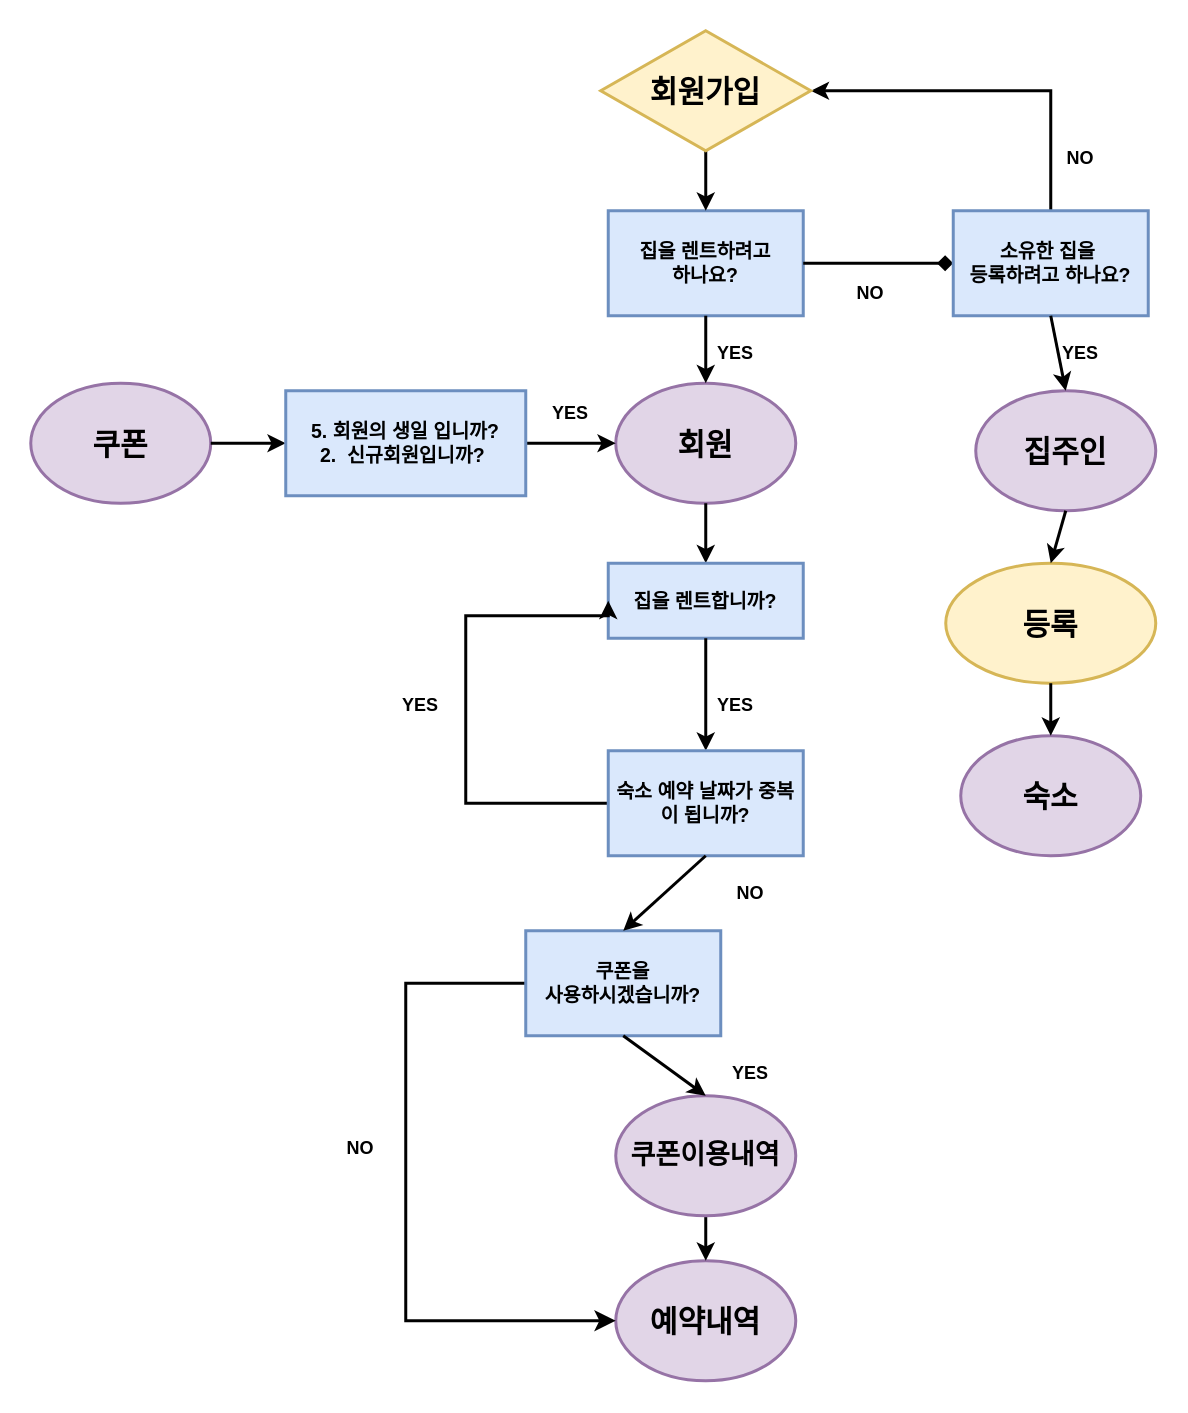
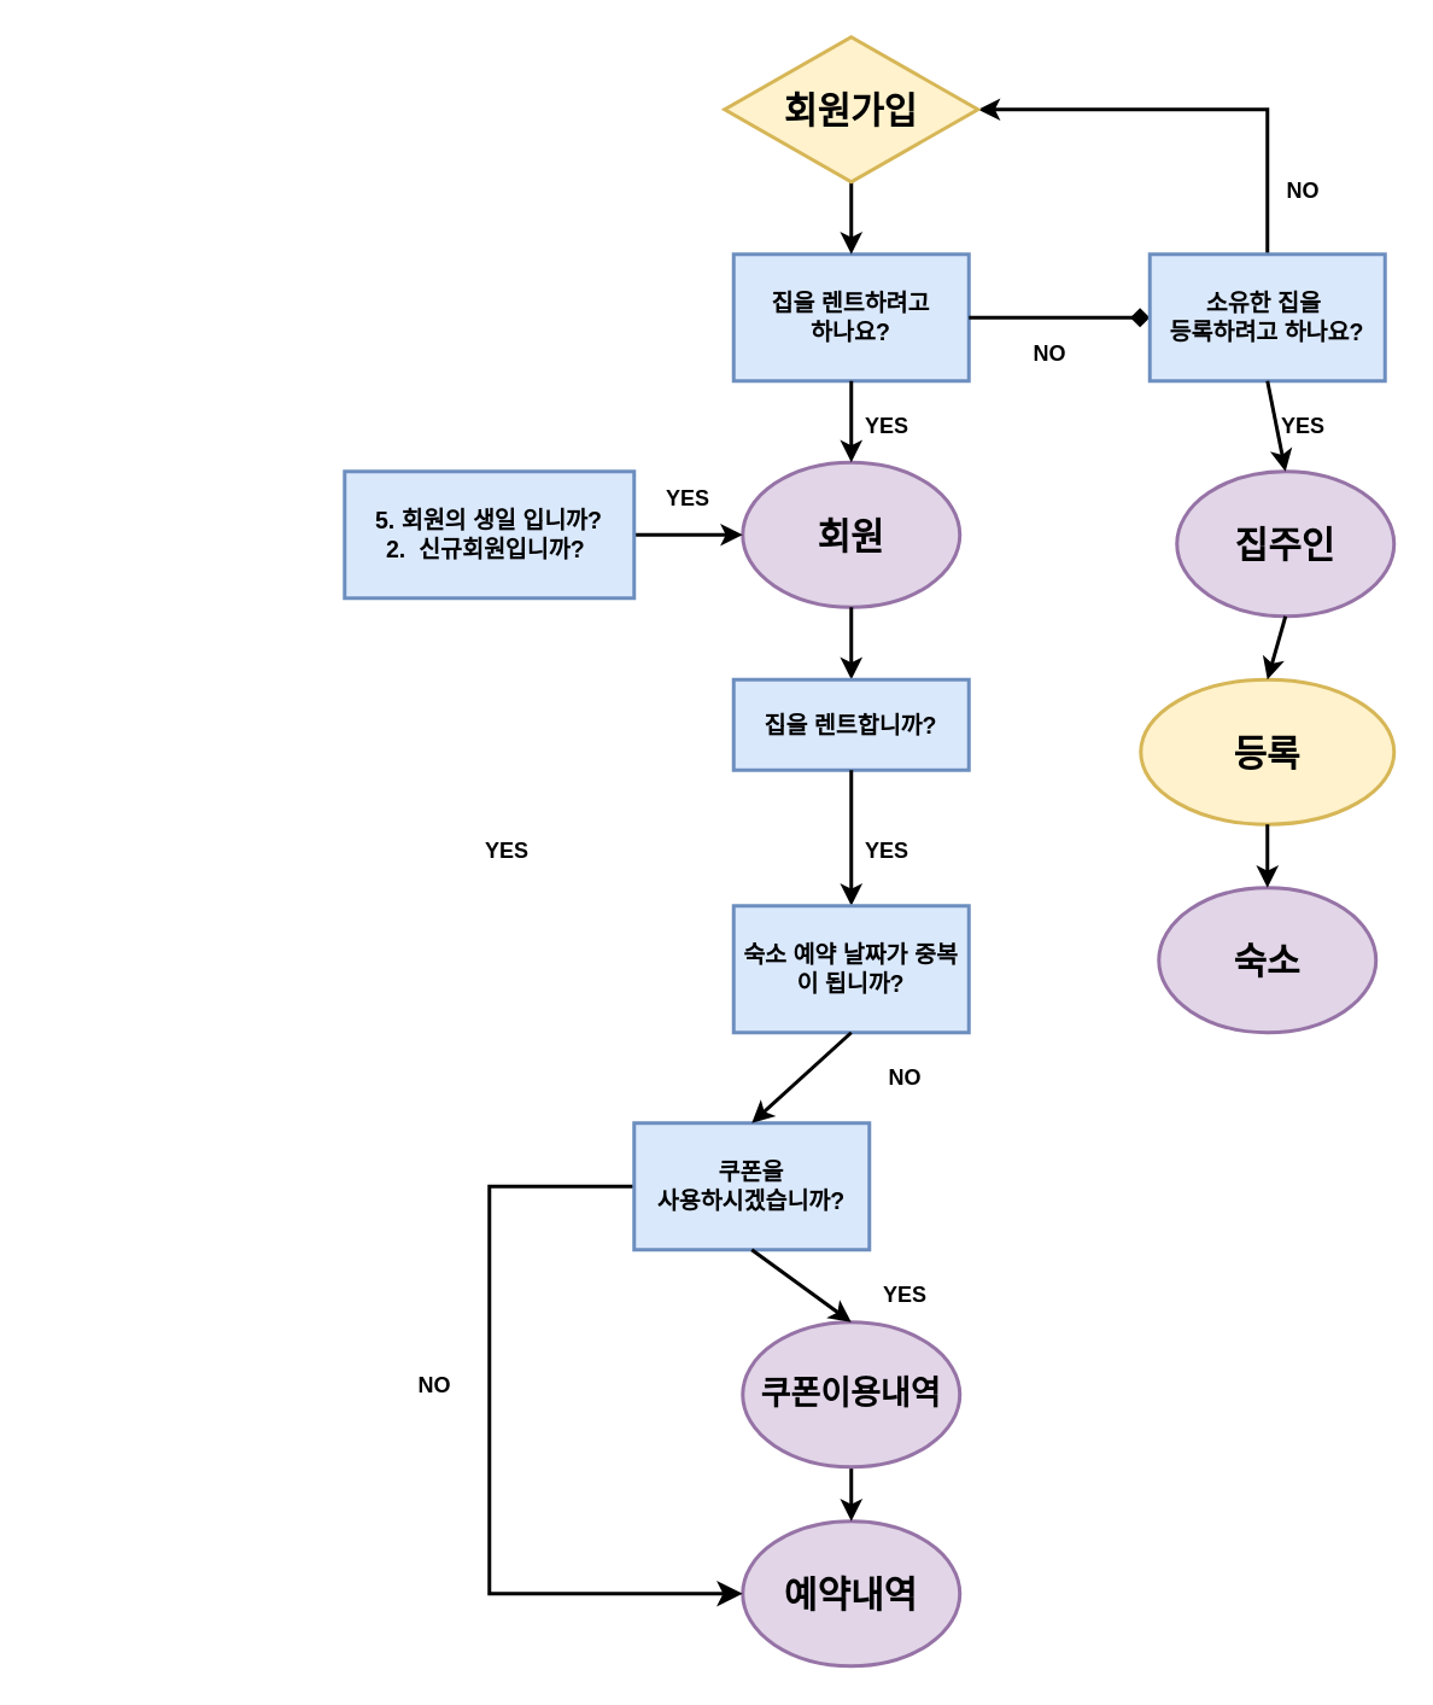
  <mxCell id="0" />
  <mxCell id="1" parent="0" />
  <mxCell id="2" value="집주인" style="ellipse;whiteSpace=wrap;html=1;strokeWidth=2;fontStyle=1;fontSize=20;fillColor=#e1d5e7;strokeColor=#9673a6;" vertex="1" parent="1"><mxGeometry x="650" y="260" width="120" height="80" as="geometry" /></mxCell>
  <mxCell id="3" value="등록" style="ellipse;whiteSpace=wrap;html=1;strokeWidth=2;fontSize=20;fontStyle=1;fillColor=#fff2cc;strokeColor=#d6b656;" vertex="1" parent="1"><mxGeometry x="630" y="375" width="140" height="80" as="geometry" /></mxCell>
  <mxCell id="4" value="" style="endArrow=classic;html=1;rounded=0;exitX=0.5;exitY=1;exitDx=0;exitDy=0;entryX=0.5;entryY=0;entryDx=0;entryDy=0;fontStyle=1;strokeWidth=2;" edge="1" parent="1" source="2" target="3"><mxGeometry width="50" height="50" relative="1" as="geometry"><mxPoint x="510" y="275" as="sourcePoint" /><mxPoint x="630" y="375" as="targetPoint" /></mxGeometry></mxCell>
  <mxCell id="5" value="숙소" style="ellipse;whiteSpace=wrap;html=1;strokeWidth=2;fontStyle=1;fontSize=20;fillColor=#e1d5e7;strokeColor=#9673a6;" vertex="1" parent="1"><mxGeometry x="640" y="490" width="120" height="80" as="geometry" /></mxCell>
  <mxCell id="6" value="" style="endArrow=classic;html=1;rounded=0;exitX=0.5;exitY=1;exitDx=0;exitDy=0;entryX=0.5;entryY=0;entryDx=0;entryDy=0;fontStyle=1;strokeWidth=2;" edge="1" parent="1" source="3" target="5"><mxGeometry width="50" height="50" relative="1" as="geometry"><mxPoint x="625" y="565" as="sourcePoint" /><mxPoint x="315" y="425" as="targetPoint" /></mxGeometry></mxCell>
  <mxCell id="7" value="회원" style="ellipse;whiteSpace=wrap;html=1;strokeWidth=2;fontStyle=1;fontSize=20;fillColor=#e1d5e7;strokeColor=#9673a6;" vertex="1" parent="1"><mxGeometry x="410" y="255" width="120" height="80" as="geometry" /></mxCell>
  <mxCell id="8" value="" style="endArrow=classic;html=1;rounded=0;fontStyle=1;strokeWidth=2;exitX=0.5;exitY=1;exitDx=0;exitDy=0;entryX=0.5;entryY=0;entryDx=0;entryDy=0;" edge="1" parent="1" source="7" target="26"><mxGeometry width="50" height="50" relative="1" as="geometry"><mxPoint x="300" y="450" as="sourcePoint" /><mxPoint x="335" y="505" as="targetPoint" /></mxGeometry></mxCell>
  <mxCell id="9" value="예약내역" style="ellipse;whiteSpace=wrap;html=1;strokeWidth=2;fontStyle=1;fontSize=20;fillColor=#e1d5e7;strokeColor=#9673a6;" vertex="1" parent="1"><mxGeometry x="410" y="840" width="120" height="80" as="geometry" /></mxCell>
- <mxCell id="10" value="쿠폰" style="ellipse;whiteSpace=wrap;html=1;strokeWidth=2;fontStyle=1;fontSize=20;fillColor=#e1d5e7;strokeColor=#9673a6;" vertex="1" parent="1"><mxGeometry x="20" y="255" width="120" height="80" as="geometry" /></mxCell>
- <mxCell id="11" value="" style="endArrow=classic;html=1;rounded=0;exitX=1;exitY=0.5;exitDx=0;exitDy=0;fontStyle=1;strokeWidth=2;entryX=0;entryY=0.5;entryDx=0;entryDy=0;" edge="1" parent="1" source="10" target="40"><mxGeometry width="50" height="50" relative="1" as="geometry"><mxPoint x="190" y="300" as="sourcePoint" /><mxPoint x="200" y="300" as="targetPoint" /></mxGeometry></mxCell>
  <mxCell id="12" style="edgeStyle=orthogonalEdgeStyle;rounded=0;orthogonalLoop=1;jettySize=auto;html=1;exitX=0.5;exitY=1;exitDx=0;exitDy=0;strokeWidth=2;" edge="1" parent="1" source="13"><mxGeometry relative="1" as="geometry"><mxPoint x="470" y="840" as="targetPoint" /></mxGeometry></mxCell>
  <mxCell id="13" value="쿠폰이용내역" style="ellipse;whiteSpace=wrap;html=1;strokeWidth=2;fontStyle=1;fontSize=18;fillColor=#e1d5e7;strokeColor=#9673a6;" vertex="1" parent="1"><mxGeometry x="410" y="730" width="120" height="80" as="geometry" /></mxCell>
  <mxCell id="14" value="" style="endArrow=classic;html=1;rounded=0;exitX=1;exitY=0.5;exitDx=0;exitDy=0;fontStyle=1;strokeWidth=2;entryX=0;entryY=0.5;entryDx=0;entryDy=0;" edge="1" parent="1" source="40" target="7"><mxGeometry width="50" height="50" relative="1" as="geometry"><mxPoint x="370" y="295" as="sourcePoint" /><mxPoint x="150" y="565" as="targetPoint" /></mxGeometry></mxCell>
  <mxCell id="15" value="집을 렌트하려고&lt;div&gt;하나요?&lt;/div&gt;" style="rounded=0;whiteSpace=wrap;html=1;strokeWidth=2;fontStyle=1;fontSize=13;fillColor=#dae8fc;strokeColor=#6c8ebf;" vertex="1" parent="1"><mxGeometry x="405" y="140" width="130" height="70" as="geometry" /></mxCell>
  <mxCell id="16" value="" style="endArrow=classic;html=1;rounded=0;exitX=0.5;exitY=1;exitDx=0;exitDy=0;entryX=0.5;entryY=0;entryDx=0;entryDy=0;strokeWidth=2;" edge="1" parent="1" target="15"><mxGeometry width="50" height="50" relative="1" as="geometry"><mxPoint x="470" y="100" as="sourcePoint" /><mxPoint x="560" y="130" as="targetPoint" /></mxGeometry></mxCell>
  <mxCell id="17" value="" style="endArrow=classic;html=1;rounded=0;exitX=0.5;exitY=1;exitDx=0;exitDy=0;entryX=0.5;entryY=0;entryDx=0;entryDy=0;strokeWidth=2;" edge="1" parent="1" source="15" target="7"><mxGeometry width="50" height="50" relative="1" as="geometry"><mxPoint x="480" y="110" as="sourcePoint" /><mxPoint x="480" y="150" as="targetPoint" /></mxGeometry></mxCell>
  <mxCell id="18" value="YES" style="text;html=1;align=center;verticalAlign=middle;whiteSpace=wrap;rounded=0;fontStyle=1" vertex="1" parent="1"><mxGeometry x="460" y="220" width="60" height="30" as="geometry" /></mxCell>
  <mxCell id="19" value="" style="endArrow=diamond;html=1;rounded=0;exitX=1;exitY=0.5;exitDx=0;exitDy=0;strokeWidth=2;entryX=0;entryY=0.5;entryDx=0;entryDy=0;" edge="1" parent="1" source="15" target="21"><mxGeometry width="50" height="50" relative="1" as="geometry"><mxPoint x="480" y="110" as="sourcePoint" /><mxPoint x="580" y="175" as="targetPoint" /></mxGeometry></mxCell>
  <mxCell id="20" style="edgeStyle=orthogonalEdgeStyle;rounded=0;orthogonalLoop=1;jettySize=auto;html=1;exitX=0.5;exitY=0;exitDx=0;exitDy=0;entryX=1;entryY=0.5;entryDx=0;entryDy=0;strokeWidth=2;" edge="1" parent="1" source="21" target="32"><mxGeometry relative="1" as="geometry"><mxPoint x="530" y="60" as="targetPoint" /></mxGeometry></mxCell>
  <mxCell id="21" value="소유한 집을&amp;nbsp;&lt;div&gt;등록하려고 하나요?&lt;/div&gt;" style="rounded=0;whiteSpace=wrap;html=1;strokeWidth=2;fontStyle=1;fontSize=13;fillColor=#dae8fc;strokeColor=#6c8ebf;" vertex="1" parent="1"><mxGeometry x="635" y="140" width="130" height="70" as="geometry" /></mxCell>
  <mxCell id="22" value="" style="endArrow=classic;html=1;rounded=0;exitX=0.5;exitY=1;exitDx=0;exitDy=0;fontStyle=1;strokeWidth=2;entryX=0.5;entryY=0;entryDx=0;entryDy=0;" edge="1" parent="1" source="21" target="2"><mxGeometry width="50" height="50" relative="1" as="geometry"><mxPoint x="710" y="345" as="sourcePoint" /><mxPoint x="700" y="250" as="targetPoint" /></mxGeometry></mxCell>
  <mxCell id="23" value="YES" style="text;html=1;align=center;verticalAlign=middle;whiteSpace=wrap;rounded=0;fontStyle=1" vertex="1" parent="1"><mxGeometry x="690" y="220" width="60" height="30" as="geometry" /></mxCell>
  <mxCell id="24" value="NO" style="text;html=1;align=center;verticalAlign=middle;whiteSpace=wrap;rounded=0;fontStyle=1" vertex="1" parent="1"><mxGeometry x="550" y="180" width="60" height="30" as="geometry" /></mxCell>
  <mxCell id="25" value="NO" style="text;html=1;align=center;verticalAlign=middle;whiteSpace=wrap;rounded=0;fontStyle=1" vertex="1" parent="1"><mxGeometry x="690" y="90" width="60" height="30" as="geometry" /></mxCell>
  <mxCell id="26" value="집을 렌트합니까?" style="rounded=0;whiteSpace=wrap;html=1;strokeWidth=2;fontStyle=1;fontSize=13;fillColor=#dae8fc;strokeColor=#6c8ebf;" vertex="1" parent="1"><mxGeometry x="405" y="375" width="130" height="50" as="geometry" /></mxCell>
  <mxCell id="27" value="YES" style="text;html=1;align=center;verticalAlign=middle;whiteSpace=wrap;rounded=0;fontStyle=1" vertex="1" parent="1"><mxGeometry x="470" y="700" width="60" height="30" as="geometry" /></mxCell>
  <mxCell id="28" value="NO" style="text;html=1;align=center;verticalAlign=middle;whiteSpace=wrap;rounded=0;fontStyle=1" vertex="1" parent="1"><mxGeometry x="210" y="750" width="60" height="30" as="geometry" /></mxCell>
  <mxCell id="29" value="" style="edgeStyle=segmentEdgeStyle;endArrow=classic;html=1;curved=0;rounded=0;endSize=8;startSize=8;sourcePerimeterSpacing=0;targetPerimeterSpacing=0;entryX=0;entryY=0.5;entryDx=0;entryDy=0;strokeWidth=2;exitX=0;exitY=0.5;exitDx=0;exitDy=0;" edge="1" parent="1" source="33" target="9"><mxGeometry width="100" relative="1" as="geometry"><mxPoint x="290" y="580" as="sourcePoint" /><mxPoint x="315" y="575" as="targetPoint" /><Array as="points"><mxPoint x="270" y="655" /><mxPoint x="270" y="880" /></Array></mxGeometry></mxCell>
  <mxCell id="30" value="" style="endArrow=classic;html=1;rounded=0;fontStyle=1;strokeWidth=2;exitX=0.5;exitY=1;exitDx=0;exitDy=0;" edge="1" parent="1" source="26"><mxGeometry width="50" height="50" relative="1" as="geometry"><mxPoint x="345" y="470" as="sourcePoint" /><mxPoint x="470" y="500" as="targetPoint" /></mxGeometry></mxCell>
  <mxCell id="31" value="YES" style="text;html=1;align=center;verticalAlign=middle;whiteSpace=wrap;rounded=0;fontStyle=1" vertex="1" parent="1"><mxGeometry x="460" y="455" width="60" height="30" as="geometry" /></mxCell>
  <mxCell id="32" value="회원가입" style="rhombus;whiteSpace=wrap;html=1;strokeWidth=2;fontSize=20;fontStyle=1;fillColor=#fff2cc;strokeColor=#d6b656;" vertex="1" parent="1"><mxGeometry x="400" y="20" width="140" height="80" as="geometry" /></mxCell>
  <mxCell id="33" value="쿠폰을&lt;div&gt;사용하시겠습니까?&lt;/div&gt;" style="rounded=0;whiteSpace=wrap;html=1;strokeWidth=2;fontStyle=1;fontSize=13;fillColor=#dae8fc;strokeColor=#6c8ebf;" vertex="1" parent="1"><mxGeometry x="350" y="620" width="130" height="70" as="geometry" /></mxCell>
  <mxCell id="34" value="" style="endArrow=classic;html=1;rounded=0;fontStyle=1;strokeWidth=2;exitX=0.5;exitY=1;exitDx=0;exitDy=0;" edge="1" parent="1" source="33"><mxGeometry width="50" height="50" relative="1" as="geometry"><mxPoint x="480" y="475" as="sourcePoint" /><mxPoint x="470" y="730" as="targetPoint" /></mxGeometry></mxCell>
- <mxCell id="35" style="edgeStyle=orthogonalEdgeStyle;rounded=0;orthogonalLoop=1;jettySize=auto;html=1;exitX=0;exitY=0.5;exitDx=0;exitDy=0;entryX=0;entryY=0.5;entryDx=0;entryDy=0;strokeWidth=2;" edge="1" parent="1" source="36" target="26"><mxGeometry relative="1" as="geometry"><Array as="points"><mxPoint x="310" y="535" /><mxPoint x="310" y="410" /></Array></mxGeometry></mxCell>
  <mxCell id="36" value="숙소 예약 날짜가 중복이 됩니까?" style="rounded=0;whiteSpace=wrap;html=1;strokeWidth=2;fontStyle=1;fontSize=13;fillColor=#dae8fc;strokeColor=#6c8ebf;" vertex="1" parent="1"><mxGeometry x="405" y="500" width="130" height="70" as="geometry" /></mxCell>
  <mxCell id="37" value="YES" style="text;html=1;align=center;verticalAlign=middle;whiteSpace=wrap;rounded=0;fontStyle=1" vertex="1" parent="1"><mxGeometry x="250" y="455" width="60" height="30" as="geometry" /></mxCell>
  <mxCell id="38" value="" style="endArrow=classic;html=1;rounded=0;fontStyle=1;strokeWidth=2;exitX=0.5;exitY=1;exitDx=0;exitDy=0;entryX=0.5;entryY=0;entryDx=0;entryDy=0;" edge="1" parent="1" source="36" target="33"><mxGeometry width="50" height="50" relative="1" as="geometry"><mxPoint x="480" y="345" as="sourcePoint" /><mxPoint x="470" y="610" as="targetPoint" /></mxGeometry></mxCell>
  <mxCell id="39" value="NO" style="text;html=1;align=center;verticalAlign=middle;whiteSpace=wrap;rounded=0;fontStyle=1" vertex="1" parent="1"><mxGeometry x="470" y="580" width="60" height="30" as="geometry" /></mxCell>
  <mxCell id="40" value="5. 회원의 생일 입니까?&lt;div&gt;2.&amp;nbsp; 신규회원입니까?&amp;nbsp;&lt;/div&gt;" style="rounded=0;whiteSpace=wrap;html=1;strokeWidth=2;fontStyle=1;fontSize=13;align=center;fillColor=#dae8fc;strokeColor=#6c8ebf;" vertex="1" parent="1"><mxGeometry x="190" y="260" width="160" height="70" as="geometry" /></mxCell>
  <mxCell id="41" value="YES" style="text;html=1;align=center;verticalAlign=middle;whiteSpace=wrap;rounded=0;fontStyle=1" vertex="1" parent="1"><mxGeometry x="350" y="260" width="60" height="30" as="geometry" /></mxCell>
